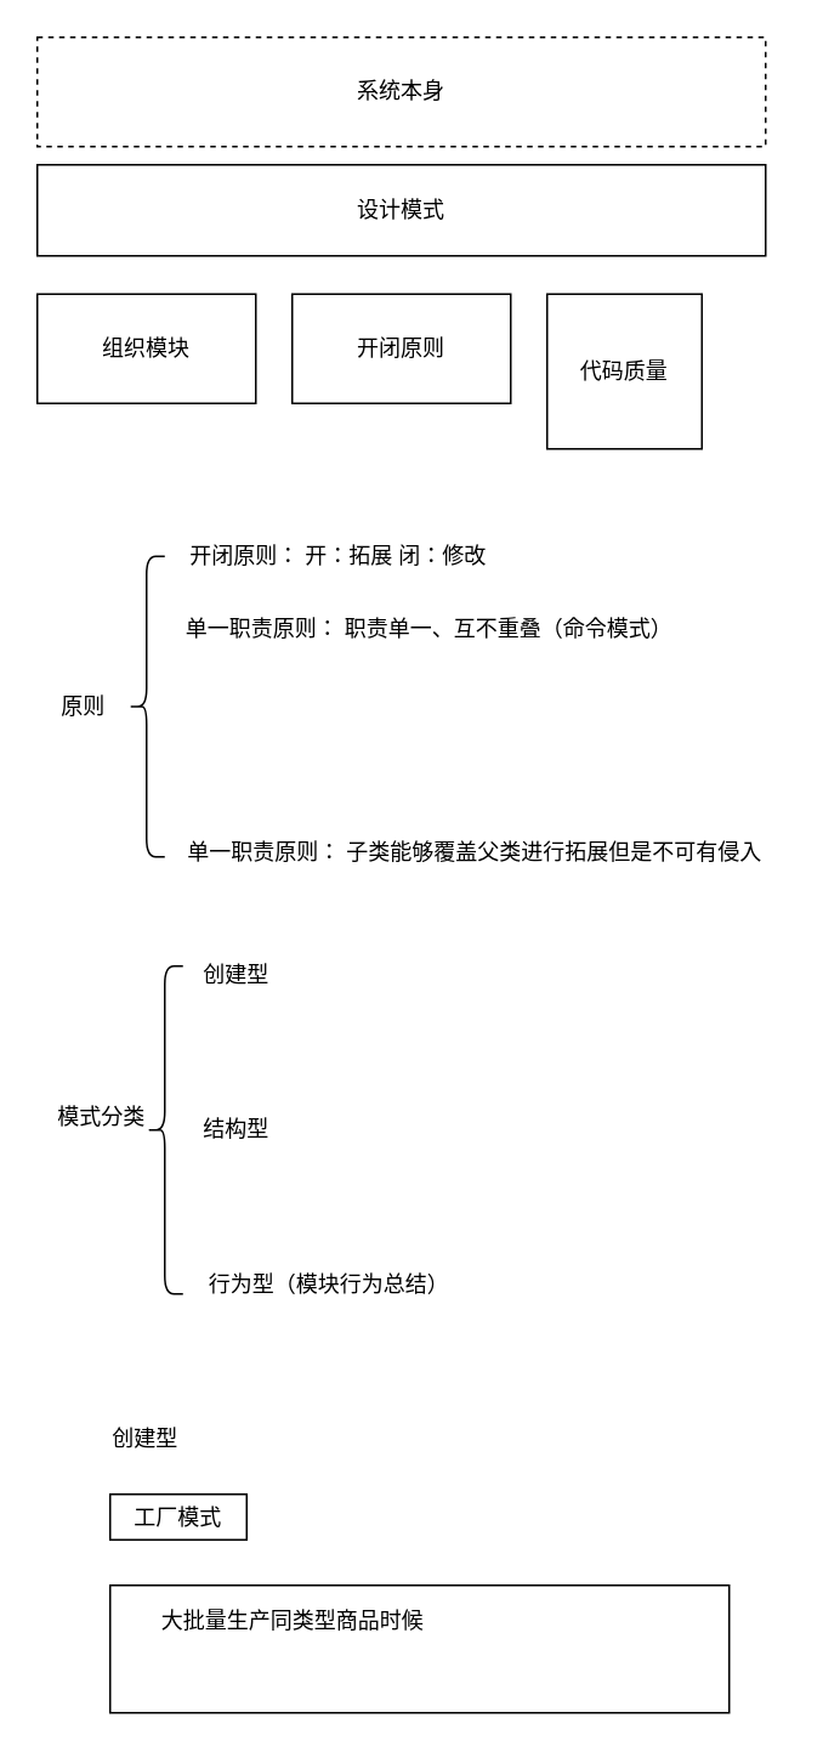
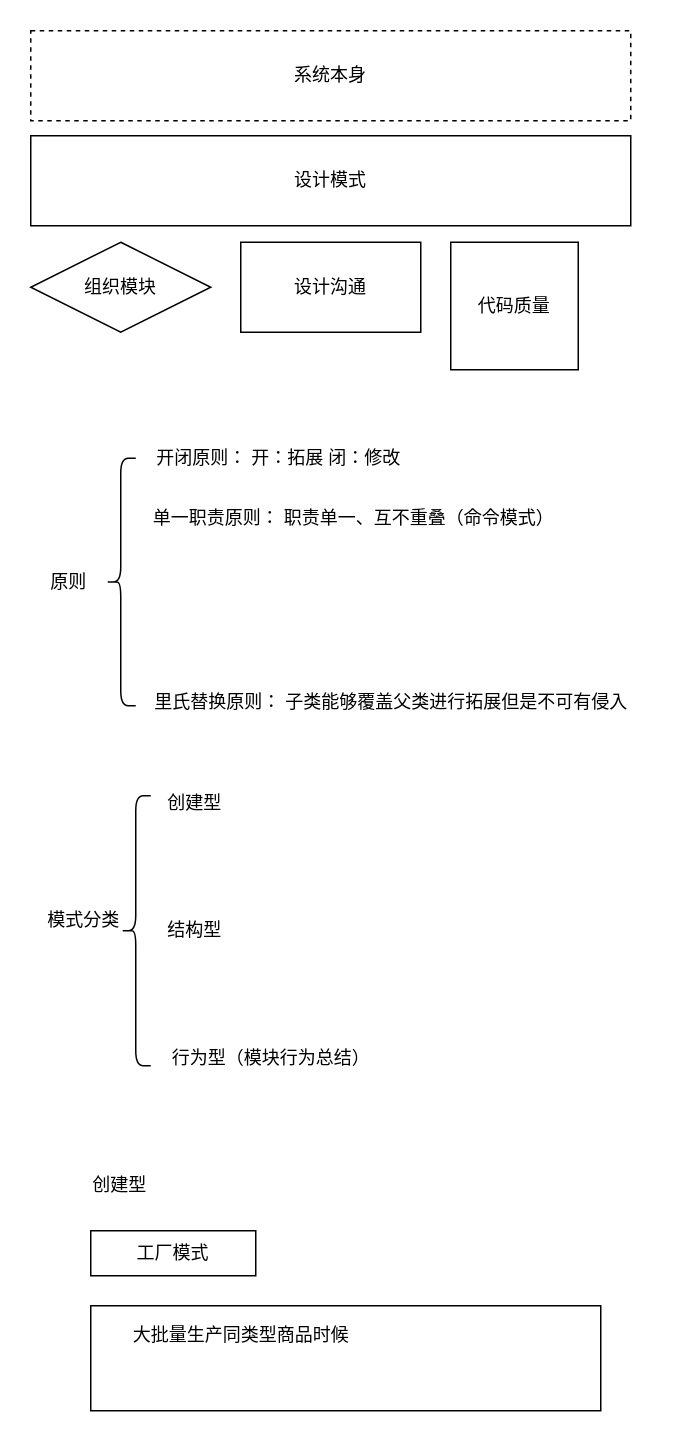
  <mxCell id="0" />
  <mxCell id="1" parent="0" />
  <mxCell id="2" value="原则" style="text;html=1;align=center;verticalAlign=middle;resizable=0;points=[];autosize=1;strokeColor=none;fillColor=none;" vertex="1" parent="1"><mxGeometry x="20" y="372.5" width="50" height="30" as="geometry" /></mxCell>
  <mxCell id="3" value="" style="shape=curlyBracket;whiteSpace=wrap;html=1;rounded=1;labelPosition=left;verticalLabelPosition=middle;align=right;verticalAlign=middle;" vertex="1" parent="1"><mxGeometry x="70" y="305" width="20" height="165" as="geometry" /></mxCell>
  <mxCell id="4" value="开闭原则： 开：拓展 闭：修改" style="text;html=1;align=center;verticalAlign=middle;resizable=0;points=[];autosize=1;strokeColor=none;fillColor=none;" vertex="1" parent="1"><mxGeometry x="90" y="290" width="190" height="30" as="geometry" /></mxCell>
  <mxCell id="5" value="单一职责原则： 职责单一、互不重叠（命令模式）" style="text;html=1;align=center;verticalAlign=middle;resizable=0;points=[];autosize=1;strokeColor=none;fillColor=none;" vertex="1" parent="1"><mxGeometry x="90" y="330" width="290" height="30" as="geometry" /></mxCell>
- <mxCell id="6" value="单一职责原则： 子类能够覆盖父类进行拓展但是不可有侵入" style="text;html=1;align=center;verticalAlign=middle;resizable=0;points=[];autosize=1;strokeColor=none;fillColor=none;" vertex="1" parent="1"><mxGeometry x="90" y="452.5" width="340" height="30" as="geometry" /></mxCell>
+ <mxCell id="6" value="里氏替换原则： 子类能够覆盖父类进行拓展但是不可有侵入" style="text;html=1;align=center;verticalAlign=middle;resizable=0;points=[];autosize=1;strokeColor=none;fillColor=none;" vertex="1" parent="1"><mxGeometry x="90" y="452.5" width="340" height="30" as="geometry" /></mxCell>
  <mxCell id="7" value="" style="shape=curlyBracket;whiteSpace=wrap;html=1;rounded=1;labelPosition=left;verticalLabelPosition=middle;align=right;verticalAlign=middle;" vertex="1" parent="1"><mxGeometry x="80" y="530" width="20" height="180" as="geometry" /></mxCell>
  <mxCell id="8" value="模式分类" style="text;html=1;align=center;verticalAlign=middle;resizable=0;points=[];autosize=1;strokeColor=none;fillColor=none;" vertex="1" parent="1"><mxGeometry x="20" y="598" width="70" height="30" as="geometry" /></mxCell>
  <mxCell id="9" value="创建型" style="text;html=1;align=center;verticalAlign=middle;resizable=0;points=[];autosize=1;strokeColor=none;fillColor=none;" vertex="1" parent="1"><mxGeometry x="99" y="520" width="60" height="30" as="geometry" /></mxCell>
  <mxCell id="10" value="结构型" style="text;html=1;align=center;verticalAlign=middle;resizable=0;points=[];autosize=1;strokeColor=none;fillColor=none;" vertex="1" parent="1"><mxGeometry x="99" y="605" width="60" height="30" as="geometry" /></mxCell>
  <mxCell id="11" value="行为型（模块行为总结）" style="text;html=1;align=center;verticalAlign=middle;resizable=0;points=[];autosize=1;strokeColor=none;fillColor=none;" vertex="1" parent="1"><mxGeometry x="100" y="690" width="160" height="30" as="geometry" /></mxCell>
- <mxCell id="12" value="组织模块" style="whiteSpace=wrap;html=1;" vertex="1" parent="1"><mxGeometry x="20" y="161" width="120" height="60" as="geometry" /></mxCell>
- <mxCell id="13" value="开闭原则" style="whiteSpace=wrap;html=1;" vertex="1" parent="1"><mxGeometry x="160" y="161" width="120" height="60" as="geometry" /></mxCell>
+ <mxCell id="12" value="组织模块" style="rhombus;whiteSpace=wrap;html=1;" vertex="1" parent="1"><mxGeometry x="20" y="161" width="120" height="60" as="geometry" /></mxCell>
+ <mxCell id="13" value="设计沟通" style="whiteSpace=wrap;html=1;" vertex="1" parent="1"><mxGeometry x="160" y="161" width="120" height="60" as="geometry" /></mxCell>
  <mxCell id="14" value="代码质量" style="whiteSpace=wrap;html=1;" vertex="1" parent="1"><mxGeometry x="300" y="161" width="85" height="85" as="geometry" /></mxCell>
  <mxCell id="15" value="系统本身" style="whiteSpace=wrap;html=1;dashed=1;" vertex="1" parent="1"><mxGeometry x="20" y="20" width="400" height="60" as="geometry" /></mxCell>
- <mxCell id="16" value="设计模式" style="whiteSpace=wrap;html=1;" vertex="1" parent="1"><mxGeometry x="20" y="90" width="400" height="50" as="geometry" /></mxCell>
+ <mxCell id="16" value="设计模式" style="whiteSpace=wrap;html=1;" vertex="1" parent="1"><mxGeometry x="20" y="90" width="400" height="60" as="geometry" /></mxCell>
  <mxCell id="17" value="创建型" style="text;html=1;align=center;verticalAlign=middle;resizable=0;points=[];autosize=1;strokeColor=none;fillColor=none;" vertex="1" parent="1"><mxGeometry x="49" y="775" width="60" height="30" as="geometry" /></mxCell>
- <mxCell id="18" value="工厂模式" style="whiteSpace=wrap;html=1;" vertex="1" parent="1"><mxGeometry x="60" y="820" width="75" height="25" as="geometry" /></mxCell>
+ <mxCell id="18" value="工厂模式" style="whiteSpace=wrap;html=1;" vertex="1" parent="1"><mxGeometry x="60" y="820" width="110" height="30" as="geometry" /></mxCell>
  <mxCell id="19" value="" style="whiteSpace=wrap;html=1;" vertex="1" parent="1"><mxGeometry x="60" y="870" width="340" height="70" as="geometry" /></mxCell>
  <mxCell id="20" value="大批量生产同类型商品时候" style="text;html=1;align=center;verticalAlign=middle;resizable=0;points=[];autosize=1;strokeColor=none;fillColor=none;" vertex="1" parent="1"><mxGeometry x="75" y="875" width="170" height="30" as="geometry" /></mxCell>
